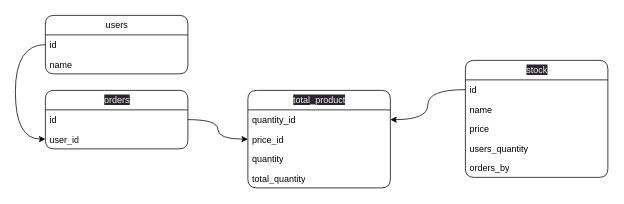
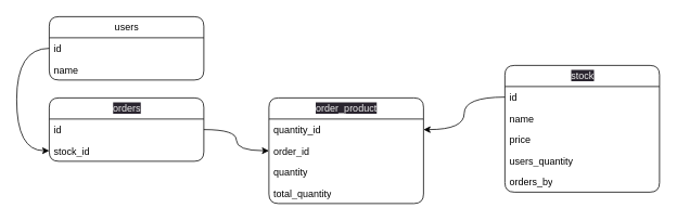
  <mxCell id="0" />
  <mxCell id="1" parent="0" />
  <mxCell id="2" value="users" style="swimlane;fontStyle=0;childLayout=stackLayout;horizontal=1;startSize=26;fillColor=none;horizontalStack=0;resizeParent=1;resizeParentMax=0;resizeLast=0;collapsible=1;marginBottom=0;html=1;rounded=1;" parent="1" vertex="1"><mxGeometry x="60" y="20" width="190" height="78" as="geometry" /></mxCell>
  <mxCell id="3" value="id" style="text;strokeColor=none;fillColor=none;align=left;verticalAlign=top;spacingLeft=4;spacingRight=4;overflow=hidden;rotatable=0;points=[[0,0.5],[1,0.5]];portConstraint=eastwest;whiteSpace=wrap;html=1;rounded=1;" parent="2" vertex="1"><mxGeometry y="26" width="190" height="26" as="geometry" /></mxCell>
  <mxCell id="4" value="name" style="text;strokeColor=none;fillColor=none;align=left;verticalAlign=top;spacingLeft=4;spacingRight=4;overflow=hidden;rotatable=0;points=[[0,0.5],[1,0.5]];portConstraint=eastwest;whiteSpace=wrap;html=1;rounded=1;" parent="2" vertex="1"><mxGeometry y="52" width="190" height="26" as="geometry" /></mxCell>
  <mxCell id="5" value="&lt;span style=&quot;color: rgb(240, 240, 240); font-family: Helvetica; font-size: 12px; font-style: normal; font-variant-ligatures: normal; font-variant-caps: normal; font-weight: 400; letter-spacing: normal; orphans: 2; text-align: center; text-indent: 0px; text-transform: none; widows: 2; word-spacing: 0px; -webkit-text-stroke-width: 0px; background-color: rgb(42, 37, 47); text-decoration-thickness: initial; text-decoration-style: initial; text-decoration-color: initial; float: none; display: inline !important;&quot;&gt;stock&lt;br&gt;&lt;/span&gt;" style="swimlane;fontStyle=0;childLayout=stackLayout;horizontal=1;startSize=26;fillColor=none;horizontalStack=0;resizeParent=1;resizeParentMax=0;resizeLast=0;collapsible=1;marginBottom=0;html=1;rounded=1;" parent="1" vertex="1"><mxGeometry x="620" y="80" width="190" height="156" as="geometry" /></mxCell>
  <mxCell id="6" value="id" style="text;strokeColor=none;fillColor=none;align=left;verticalAlign=top;spacingLeft=4;spacingRight=4;overflow=hidden;rotatable=0;points=[[0,0.5],[1,0.5]];portConstraint=eastwest;whiteSpace=wrap;html=1;rounded=1;" parent="5" vertex="1"><mxGeometry y="26" width="190" height="26" as="geometry" /></mxCell>
  <mxCell id="7" value="name" style="text;strokeColor=none;fillColor=none;align=left;verticalAlign=top;spacingLeft=4;spacingRight=4;overflow=hidden;rotatable=0;points=[[0,0.5],[1,0.5]];portConstraint=eastwest;whiteSpace=wrap;html=1;rounded=1;" parent="5" vertex="1"><mxGeometry y="52" width="190" height="26" as="geometry" /></mxCell>
  <mxCell id="8" value="price" style="text;strokeColor=none;fillColor=none;align=left;verticalAlign=top;spacingLeft=4;spacingRight=4;overflow=hidden;rotatable=0;points=[[0,0.5],[1,0.5]];portConstraint=eastwest;whiteSpace=wrap;html=1;rounded=1;" parent="5" vertex="1"><mxGeometry y="78" width="190" height="26" as="geometry" /></mxCell>
  <mxCell id="9" value="users_quantity" style="text;strokeColor=none;fillColor=none;align=left;verticalAlign=top;spacingLeft=4;spacingRight=4;overflow=hidden;rotatable=0;points=[[0,0.5],[1,0.5]];portConstraint=eastwest;whiteSpace=wrap;html=1;rounded=1;" parent="5" vertex="1"><mxGeometry y="104" width="190" height="26" as="geometry" /></mxCell>
  <mxCell id="10" value="orders_by" style="text;strokeColor=none;fillColor=none;align=left;verticalAlign=top;spacingLeft=4;spacingRight=4;overflow=hidden;rotatable=0;points=[[0,0.5],[1,0.5]];portConstraint=eastwest;whiteSpace=wrap;html=1;rounded=1;" vertex="1" parent="5"><mxGeometry y="130" width="190" height="26" as="geometry" /></mxCell>
  <mxCell id="11" value="&lt;span style=&quot;color: rgb(240, 240, 240); font-family: Helvetica; font-size: 12px; font-style: normal; font-variant-ligatures: normal; font-variant-caps: normal; font-weight: 400; letter-spacing: normal; orphans: 2; text-align: center; text-indent: 0px; text-transform: none; widows: 2; word-spacing: 0px; -webkit-text-stroke-width: 0px; background-color: rgb(42, 37, 47); text-decoration-thickness: initial; text-decoration-style: initial; text-decoration-color: initial; float: none; display: inline !important;&quot;&gt;orders&lt;br&gt;&lt;/span&gt;" style="swimlane;fontStyle=0;childLayout=stackLayout;horizontal=1;startSize=26;fillColor=none;horizontalStack=0;resizeParent=1;resizeParentMax=0;resizeLast=0;collapsible=1;marginBottom=0;html=1;rounded=1;" parent="1" vertex="1"><mxGeometry x="60" y="120" width="190" height="78" as="geometry" /></mxCell>
  <mxCell id="12" value="id" style="text;strokeColor=none;fillColor=none;align=left;verticalAlign=top;spacingLeft=4;spacingRight=4;overflow=hidden;rotatable=0;points=[[0,0.5],[1,0.5]];portConstraint=eastwest;whiteSpace=wrap;html=1;rounded=1;" parent="11" vertex="1"><mxGeometry y="26" width="190" height="26" as="geometry" /></mxCell>
- <mxCell id="13" value="user_id" style="text;strokeColor=none;fillColor=none;align=left;verticalAlign=top;spacingLeft=4;spacingRight=4;overflow=hidden;rotatable=0;points=[[0,0.5],[1,0.5]];portConstraint=eastwest;whiteSpace=wrap;html=1;rounded=1;" parent="11" vertex="1"><mxGeometry y="52" width="190" height="26" as="geometry" /></mxCell>
- <mxCell id="14" value="&lt;span style=&quot;color: rgb(240, 240, 240); font-family: Helvetica; font-size: 12px; font-style: normal; font-variant-ligatures: normal; font-variant-caps: normal; font-weight: 400; letter-spacing: normal; orphans: 2; text-align: center; text-indent: 0px; text-transform: none; widows: 2; word-spacing: 0px; -webkit-text-stroke-width: 0px; background-color: rgb(42, 37, 47); text-decoration-thickness: initial; text-decoration-style: initial; text-decoration-color: initial; float: none; display: inline !important;&quot;&gt;total_product&lt;br&gt;&lt;/span&gt;" style="swimlane;fontStyle=0;childLayout=stackLayout;horizontal=1;startSize=26;fillColor=none;horizontalStack=0;resizeParent=1;resizeParentMax=0;resizeLast=0;collapsible=1;marginBottom=0;html=1;rounded=1;" parent="1" vertex="1"><mxGeometry x="330" y="120" width="190" height="130" as="geometry" /></mxCell>
+ <mxCell id="13" value="stock_id" style="text;strokeColor=none;fillColor=none;align=left;verticalAlign=top;spacingLeft=4;spacingRight=4;overflow=hidden;rotatable=0;points=[[0,0.5],[1,0.5]];portConstraint=eastwest;whiteSpace=wrap;html=1;rounded=1;" parent="11" vertex="1"><mxGeometry y="52" width="190" height="26" as="geometry" /></mxCell>
+ <mxCell id="14" value="&lt;span style=&quot;color: rgb(240, 240, 240); font-family: Helvetica; font-size: 12px; font-style: normal; font-variant-ligatures: normal; font-variant-caps: normal; font-weight: 400; letter-spacing: normal; orphans: 2; text-align: center; text-indent: 0px; text-transform: none; widows: 2; word-spacing: 0px; -webkit-text-stroke-width: 0px; background-color: rgb(42, 37, 47); text-decoration-thickness: initial; text-decoration-style: initial; text-decoration-color: initial; float: none; display: inline !important;&quot;&gt;order_product&lt;br&gt;&lt;/span&gt;" style="swimlane;fontStyle=0;childLayout=stackLayout;horizontal=1;startSize=26;fillColor=none;horizontalStack=0;resizeParent=1;resizeParentMax=0;resizeLast=0;collapsible=1;marginBottom=0;html=1;rounded=1;" parent="1" vertex="1"><mxGeometry x="330" y="120" width="190" height="130" as="geometry" /></mxCell>
  <mxCell id="15" value="quantity_id" style="text;strokeColor=none;fillColor=none;align=left;verticalAlign=top;spacingLeft=4;spacingRight=4;overflow=hidden;rotatable=0;points=[[0,0.5],[1,0.5]];portConstraint=eastwest;whiteSpace=wrap;html=1;rounded=1;" parent="14" vertex="1"><mxGeometry y="26" width="190" height="26" as="geometry" /></mxCell>
- <mxCell id="16" value="price_id" style="text;strokeColor=none;fillColor=none;align=left;verticalAlign=top;spacingLeft=4;spacingRight=4;overflow=hidden;rotatable=0;points=[[0,0.5],[1,0.5]];portConstraint=eastwest;whiteSpace=wrap;html=1;rounded=1;" parent="14" vertex="1"><mxGeometry y="52" width="190" height="26" as="geometry" /></mxCell>
+ <mxCell id="16" value="order_id" style="text;strokeColor=none;fillColor=none;align=left;verticalAlign=top;spacingLeft=4;spacingRight=4;overflow=hidden;rotatable=0;points=[[0,0.5],[1,0.5]];portConstraint=eastwest;whiteSpace=wrap;html=1;rounded=1;" parent="14" vertex="1"><mxGeometry y="52" width="190" height="26" as="geometry" /></mxCell>
  <mxCell id="17" value="quantity" style="text;strokeColor=none;fillColor=none;align=left;verticalAlign=top;spacingLeft=4;spacingRight=4;overflow=hidden;rotatable=0;points=[[0,0.5],[1,0.5]];portConstraint=eastwest;whiteSpace=wrap;html=1;rounded=1;" vertex="1" parent="14"><mxGeometry y="78" width="190" height="26" as="geometry" /></mxCell>
  <mxCell id="18" value="total_quantity" style="text;strokeColor=none;fillColor=none;align=left;verticalAlign=top;spacingLeft=4;spacingRight=4;overflow=hidden;rotatable=0;points=[[0,0.5],[1,0.5]];portConstraint=eastwest;whiteSpace=wrap;html=1;rounded=1;" parent="14" vertex="1"><mxGeometry y="104" width="190" height="26" as="geometry" /></mxCell>
  <mxCell id="19" style="edgeStyle=orthogonalEdgeStyle;curved=1;html=1;" parent="1" source="6" target="15" edge="1"><mxGeometry relative="1" as="geometry" /></mxCell>
  <mxCell id="20" style="edgeStyle=orthogonalEdgeStyle;curved=1;html=1;" parent="1" source="12" target="16" edge="1"><mxGeometry relative="1" as="geometry" /></mxCell>
  <mxCell id="21" style="edgeStyle=orthogonalEdgeStyle;curved=1;html=1;entryX=0;entryY=0.5;entryDx=0;entryDy=0;" parent="1" source="3" target="13" edge="1"><mxGeometry relative="1" as="geometry"><Array as="points"><mxPoint x="20" y="59" /><mxPoint x="20" y="185" /></Array></mxGeometry></mxCell>
